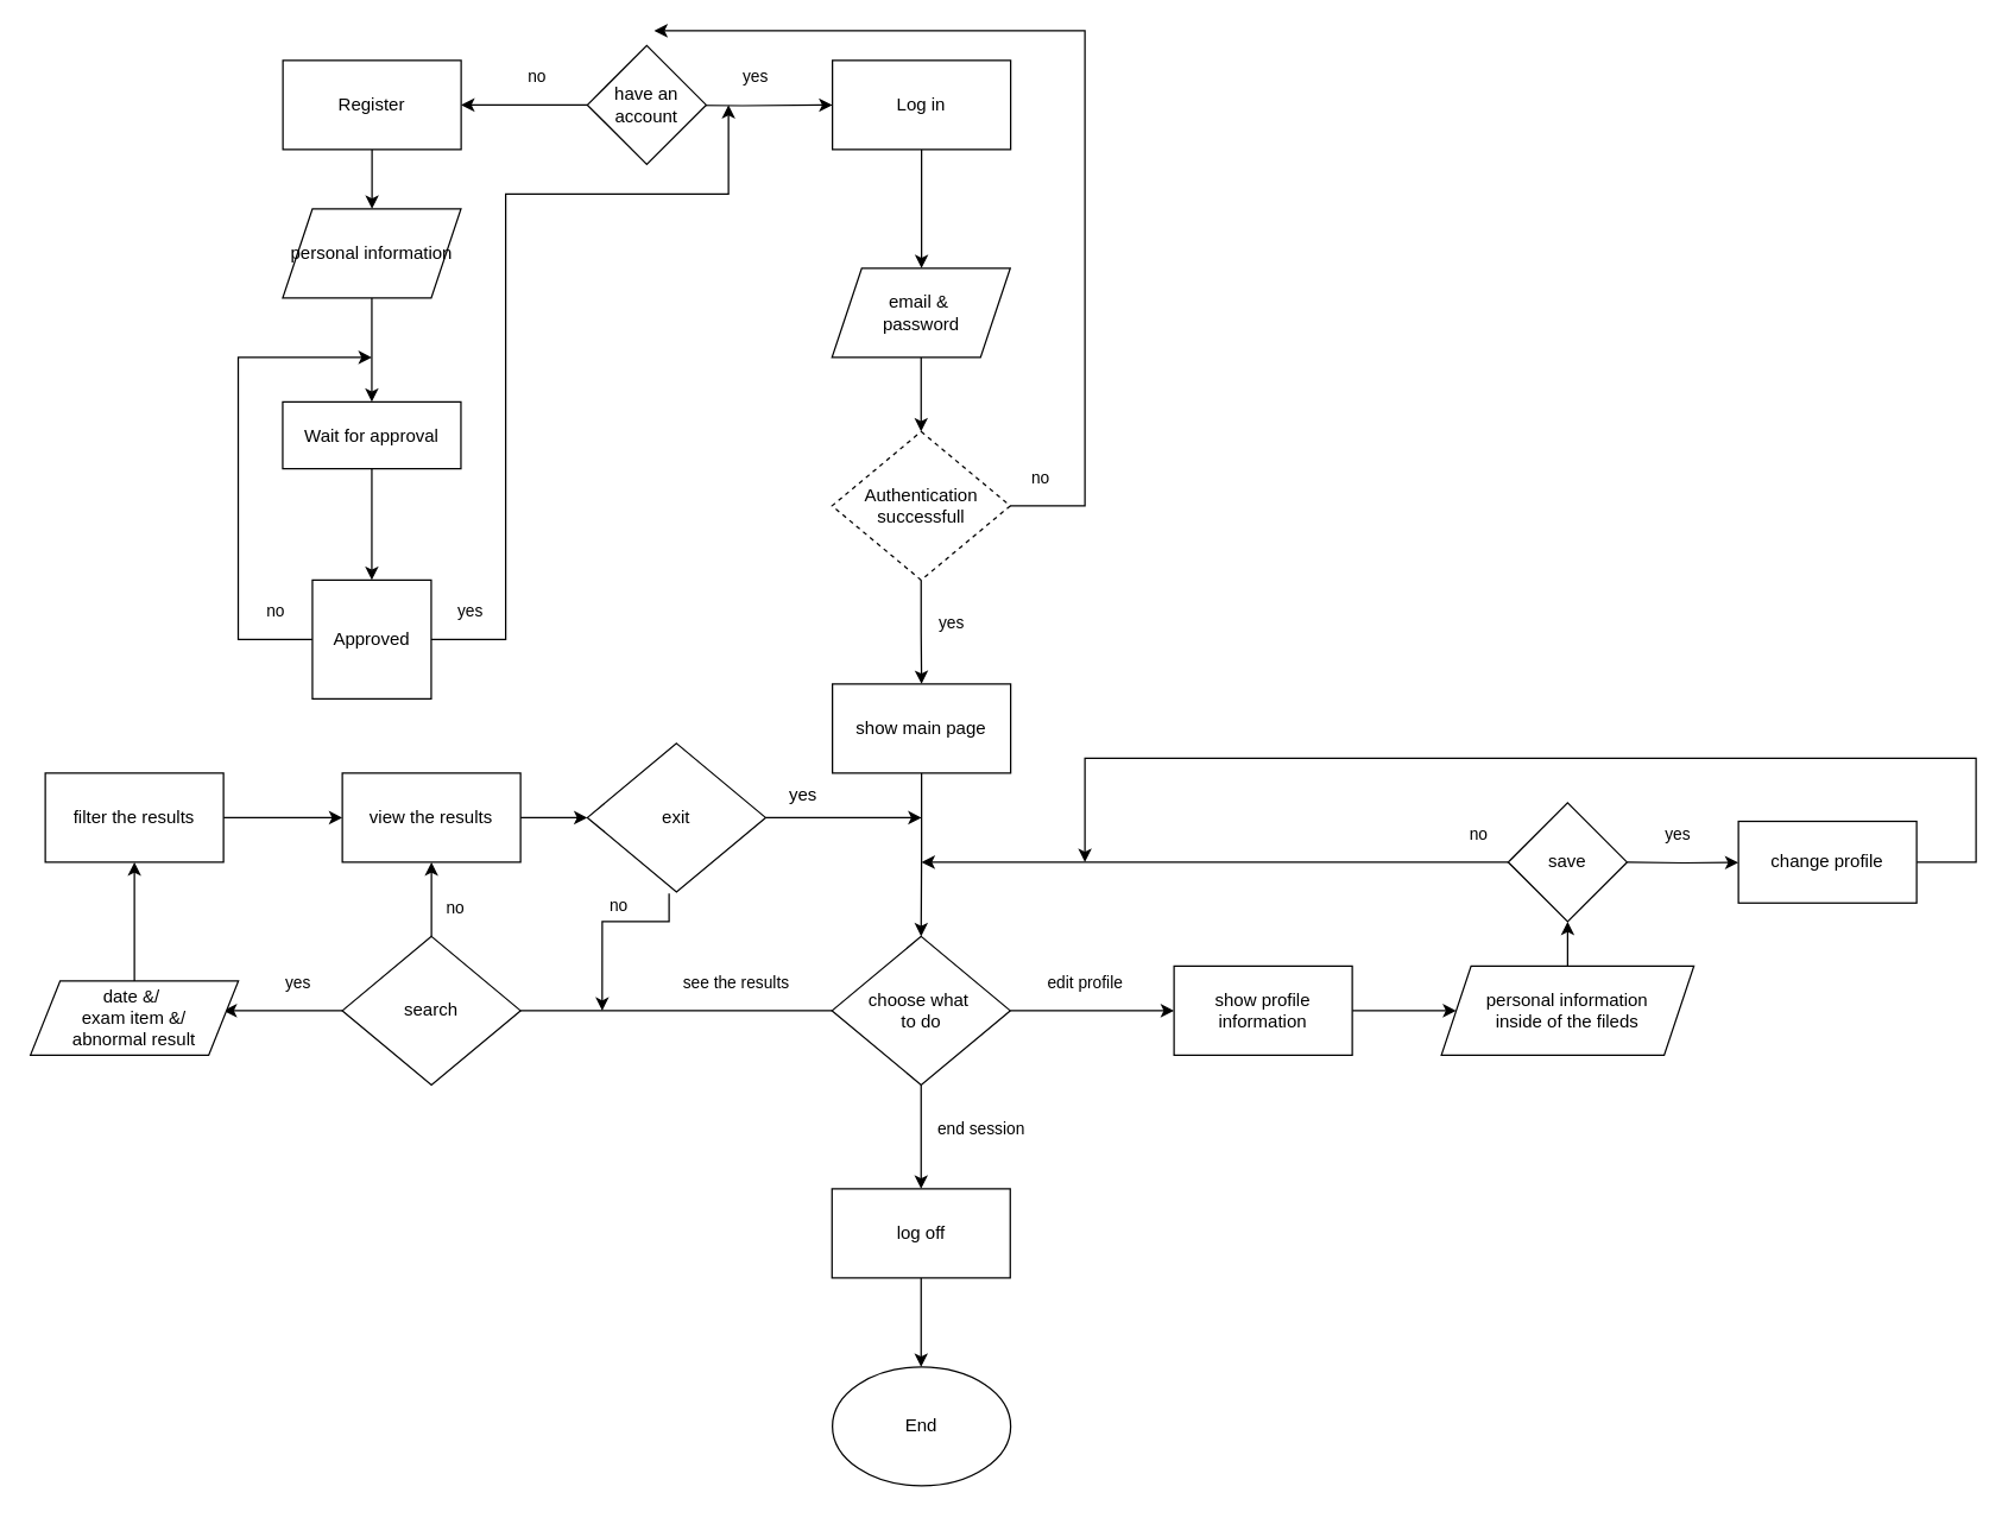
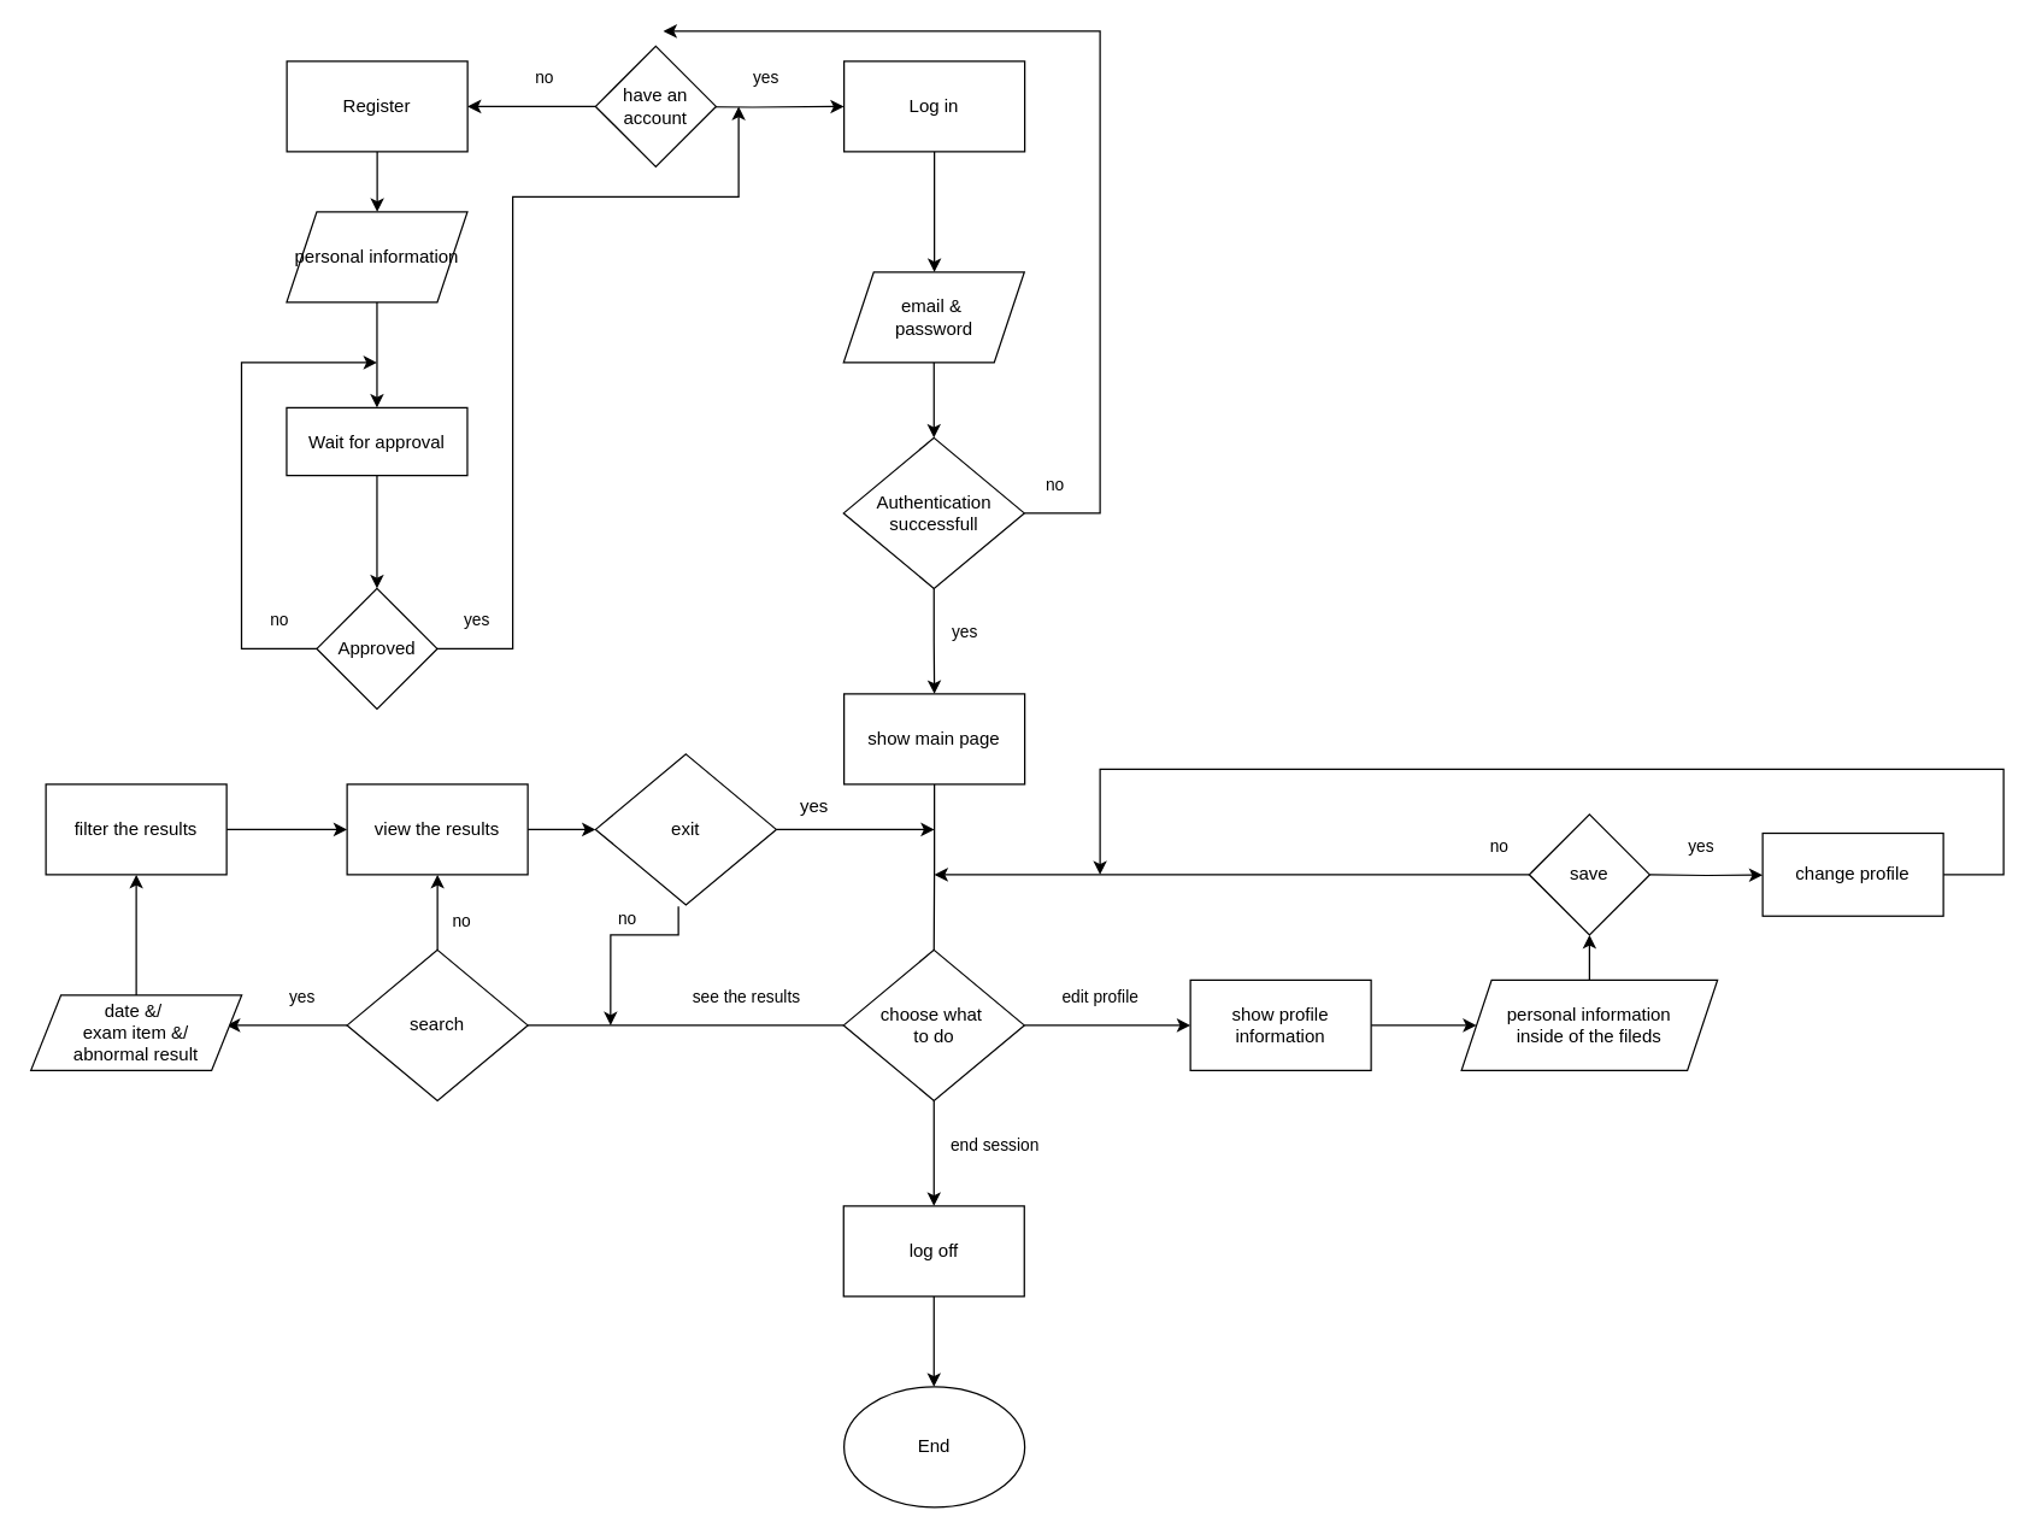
  <mxCell id="0" />
  <mxCell id="1" parent="0" />
  <mxCell id="2" style="edgeStyle=orthogonalEdgeStyle;rounded=0;orthogonalLoop=1;jettySize=auto;html=1;" parent="1" source="3" edge="1"><mxGeometry relative="1" as="geometry"><mxPoint x="250" y="140" as="targetPoint" /></mxGeometry></mxCell>
  <mxCell id="3" value="Register" style="rounded=0;whiteSpace=wrap;html=1;" parent="1" vertex="1"><mxGeometry x="190" y="40" width="120" height="60" as="geometry" /></mxCell>
  <mxCell id="4" value="End" style="ellipse;whiteSpace=wrap;html=1;" parent="1" vertex="1"><mxGeometry x="560" y="920" width="120" height="80" as="geometry" /></mxCell>
  <mxCell id="5" style="edgeStyle=orthogonalEdgeStyle;rounded=0;orthogonalLoop=1;jettySize=auto;html=1;" parent="1" source="9" edge="1"><mxGeometry relative="1" as="geometry"><mxPoint x="310" y="70" as="targetPoint" /></mxGeometry></mxCell>
  <mxCell id="6" value="no" style="edgeLabel;html=1;align=center;verticalAlign=middle;resizable=0;points=[];" parent="5" vertex="1" connectable="0"><mxGeometry x="-0.275" y="-1" relative="1" as="geometry"><mxPoint x="-4" y="-19" as="offset" /></mxGeometry></mxCell>
  <mxCell id="7" style="edgeStyle=orthogonalEdgeStyle;rounded=0;orthogonalLoop=1;jettySize=auto;html=1;entryX=0;entryY=0.5;entryDx=0;entryDy=0;" parent="1" target="11" edge="1"><mxGeometry relative="1" as="geometry"><mxPoint x="502.5" y="130" as="targetPoint" /><mxPoint x="437.5" y="70" as="sourcePoint" /><Array as="points" /></mxGeometry></mxCell>
  <mxCell id="8" value="yes" style="edgeLabel;html=1;align=center;verticalAlign=middle;resizable=0;points=[];" parent="7" vertex="1" connectable="0"><mxGeometry x="-0.587" y="-3" relative="1" as="geometry"><mxPoint x="45" y="-23" as="offset" /></mxGeometry></mxCell>
  <mxCell id="9" value="have an account" style="rhombus;whiteSpace=wrap;html=1;" parent="1" vertex="1"><mxGeometry x="395" y="30" width="80" height="80" as="geometry" /></mxCell>
  <mxCell id="10" style="edgeStyle=orthogonalEdgeStyle;rounded=0;orthogonalLoop=1;jettySize=auto;html=1;" parent="1" source="11" edge="1"><mxGeometry relative="1" as="geometry"><mxPoint x="620" y="180" as="targetPoint" /></mxGeometry></mxCell>
  <mxCell id="11" value="Log in" style="rounded=0;whiteSpace=wrap;html=1;" parent="1" vertex="1"><mxGeometry x="560" y="40" width="120" height="60" as="geometry" /></mxCell>
  <mxCell id="12" style="edgeStyle=orthogonalEdgeStyle;rounded=0;orthogonalLoop=1;jettySize=auto;html=1;" parent="1" source="14" edge="1"><mxGeometry relative="1" as="geometry"><mxPoint x="249.86" y="240" as="targetPoint" /><Array as="points"><mxPoint x="159.86" y="430" /><mxPoint x="159.86" y="240" /></Array></mxGeometry></mxCell>
  <mxCell id="13" value="no" style="edgeLabel;html=1;align=center;verticalAlign=middle;resizable=0;points=[];" parent="12" vertex="1" connectable="0"><mxGeometry x="-0.849" y="1" relative="1" as="geometry"><mxPoint y="-21" as="offset" /></mxGeometry></mxCell>
- <mxCell id="14" value="Approved" style="whiteSpace=wrap;html=1;rounded=0;" parent="1" vertex="1"><mxGeometry x="209.86" y="390" width="80" height="80" as="geometry" /></mxCell>
+ <mxCell id="14" value="Approved" style="rhombus;whiteSpace=wrap;html=1;" parent="1" vertex="1"><mxGeometry x="209.86" y="390" width="80" height="80" as="geometry" /></mxCell>
  <mxCell id="15" style="edgeStyle=orthogonalEdgeStyle;rounded=0;orthogonalLoop=1;jettySize=auto;html=1;entryX=0.5;entryY=0;entryDx=0;entryDy=0;" parent="1" source="16" target="14" edge="1"><mxGeometry relative="1" as="geometry" /></mxCell>
  <mxCell id="16" value="Wait for approval" style="rounded=0;whiteSpace=wrap;html=1;" parent="1" vertex="1"><mxGeometry x="189.86" y="270" width="120" height="45" as="geometry" /></mxCell>
  <mxCell id="17" style="edgeStyle=orthogonalEdgeStyle;rounded=0;orthogonalLoop=1;jettySize=auto;html=1;exitX=1;exitY=0.5;exitDx=0;exitDy=0;" parent="1" source="14" edge="1"><mxGeometry relative="1" as="geometry"><mxPoint x="490" y="70" as="targetPoint" /><Array as="points"><mxPoint x="340" y="430" /><mxPoint x="340" y="130" /><mxPoint x="490" y="130" /></Array></mxGeometry></mxCell>
  <mxCell id="18" value="yes" style="edgeLabel;html=1;align=center;verticalAlign=middle;resizable=0;points=[];" parent="17" vertex="1" connectable="0"><mxGeometry x="-0.905" y="2" relative="1" as="geometry"><mxPoint x="-1" y="-18" as="offset" /></mxGeometry></mxCell>
  <mxCell id="19" style="edgeStyle=orthogonalEdgeStyle;rounded=0;orthogonalLoop=1;jettySize=auto;html=1;exitX=1;exitY=0.5;exitDx=0;exitDy=0;" parent="1" source="23" edge="1"><mxGeometry relative="1" as="geometry"><mxPoint x="440" y="20" as="targetPoint" /><mxPoint x="559.71" y="350" as="sourcePoint" /><Array as="points"><mxPoint x="730" y="340" /><mxPoint x="730" y="20" /></Array></mxGeometry></mxCell>
  <mxCell id="20" value="no" style="edgeLabel;html=1;align=center;verticalAlign=middle;resizable=0;points=[];" parent="19" vertex="1" connectable="0"><mxGeometry x="-0.896" y="3" relative="1" as="geometry"><mxPoint x="-14" y="-17" as="offset" /></mxGeometry></mxCell>
  <mxCell id="21" style="edgeStyle=orthogonalEdgeStyle;rounded=0;orthogonalLoop=1;jettySize=auto;html=1;" parent="1" source="23" edge="1"><mxGeometry relative="1" as="geometry"><mxPoint x="620" y="460" as="targetPoint" /></mxGeometry></mxCell>
  <mxCell id="22" value="yes" style="edgeLabel;html=1;align=center;verticalAlign=middle;resizable=0;points=[];" parent="21" vertex="1" connectable="0"><mxGeometry x="-0.23" y="2" relative="1" as="geometry"><mxPoint x="18" y="2" as="offset" /></mxGeometry></mxCell>
- <mxCell id="23" value="&lt;div&gt;Authentication&lt;/div&gt;&lt;div&gt;successfull&lt;br&gt;&lt;/div&gt;" style="rhombus;whiteSpace=wrap;html=1;dashed=1;" parent="1" vertex="1"><mxGeometry x="559.71" y="290" width="120" height="100" as="geometry" /></mxCell>
- <mxCell id="24" value="" style="edgeStyle=orthogonalEdgeStyle;rounded=0;orthogonalLoop=1;jettySize=auto;html=1;exitX=0.5;exitY=1;exitDx=0;exitDy=0;" parent="1" source="25" target="35" edge="1"><mxGeometry relative="1" as="geometry"><mxPoint x="620.059" y="590" as="sourcePoint" /></mxGeometry></mxCell>
+ <mxCell id="23" value="&lt;div&gt;Authentication&lt;/div&gt;&lt;div&gt;successfull&lt;br&gt;&lt;/div&gt;" style="rhombus;whiteSpace=wrap;html=1;" parent="1" vertex="1"><mxGeometry x="559.71" y="290" width="120" height="100" as="geometry" /></mxCell>
+ <mxCell id="24" value="" style="edgeStyle=orthogonalEdgeStyle;rounded=0;orthogonalLoop=1;jettySize=auto;html=1;exitX=0.5;exitY=1;exitDx=0;exitDy=0;endArrow=none;" parent="1" source="25" target="35" edge="1"><mxGeometry relative="1" as="geometry"><mxPoint x="620.059" y="590" as="sourcePoint" /></mxGeometry></mxCell>
  <mxCell id="25" value="show main page" style="rounded=0;whiteSpace=wrap;html=1;" parent="1" vertex="1"><mxGeometry x="560" y="460" width="120" height="60" as="geometry" /></mxCell>
  <mxCell id="26" style="edgeStyle=orthogonalEdgeStyle;rounded=0;orthogonalLoop=1;jettySize=auto;html=1;entryX=0.5;entryY=0;entryDx=0;entryDy=0;" parent="1" source="27" target="23" edge="1"><mxGeometry relative="1" as="geometry" /></mxCell>
  <mxCell id="27" value="&lt;div&gt;email &amp;amp;&amp;nbsp;&lt;/div&gt;&lt;div&gt;password&lt;/div&gt;" style="shape=parallelogram;perimeter=parallelogramPerimeter;whiteSpace=wrap;html=1;fixedSize=1;" parent="1" vertex="1"><mxGeometry x="559.71" y="180" width="120" height="60" as="geometry" /></mxCell>
  <mxCell id="28" style="edgeStyle=orthogonalEdgeStyle;rounded=0;orthogonalLoop=1;jettySize=auto;html=1;entryX=0.5;entryY=0;entryDx=0;entryDy=0;" parent="1" source="29" target="16" edge="1"><mxGeometry relative="1" as="geometry" /></mxCell>
  <mxCell id="29" value="personal information" style="shape=parallelogram;perimeter=parallelogramPerimeter;whiteSpace=wrap;html=1;fixedSize=1;" parent="1" vertex="1"><mxGeometry x="189.86" y="140" width="120" height="60" as="geometry" /></mxCell>
  <mxCell id="30" style="edgeStyle=orthogonalEdgeStyle;rounded=0;orthogonalLoop=1;jettySize=auto;html=1;entryX=1;entryY=0.5;entryDx=0;entryDy=0;endArrow=none;" parent="1" source="35" target="54" edge="1"><mxGeometry relative="1" as="geometry"><mxPoint x="420" y="680" as="targetPoint" /></mxGeometry></mxCell>
  <mxCell id="31" value="see the results" style="edgeLabel;html=1;align=center;verticalAlign=middle;resizable=0;points=[];" parent="30" vertex="1" connectable="0"><mxGeometry x="0.027" relative="1" as="geometry"><mxPoint x="43" y="-20" as="offset" /></mxGeometry></mxCell>
  <mxCell id="32" style="edgeStyle=orthogonalEdgeStyle;rounded=0;orthogonalLoop=1;jettySize=auto;html=1;" parent="1" source="35" edge="1"><mxGeometry relative="1" as="geometry"><mxPoint x="790" y="680" as="targetPoint" /></mxGeometry></mxCell>
  <mxCell id="33" style="edgeStyle=orthogonalEdgeStyle;rounded=0;orthogonalLoop=1;jettySize=auto;html=1;" parent="1" source="35" edge="1"><mxGeometry relative="1" as="geometry"><mxPoint x="619.71" y="800" as="targetPoint" /></mxGeometry></mxCell>
  <mxCell id="34" value="end session" style="edgeLabel;html=1;align=center;verticalAlign=middle;resizable=0;points=[];" parent="33" vertex="1" connectable="0"><mxGeometry x="-0.319" y="1" relative="1" as="geometry"><mxPoint x="39" y="6" as="offset" /></mxGeometry></mxCell>
  <mxCell id="35" value="&lt;div&gt;choose what&amp;nbsp;&lt;/div&gt;&lt;div&gt;to do&lt;/div&gt;" style="rhombus;whiteSpace=wrap;html=1;" parent="1" vertex="1"><mxGeometry x="559.71" y="630" width="120" height="100" as="geometry" /></mxCell>
  <mxCell id="36" value="edit profile" style="edgeLabel;html=1;align=center;verticalAlign=middle;resizable=0;points=[];" parent="1" vertex="1" connectable="0"><mxGeometry x="729.999" y="660" as="geometry" /></mxCell>
  <mxCell id="37" style="edgeStyle=orthogonalEdgeStyle;rounded=0;orthogonalLoop=1;jettySize=auto;html=1;" parent="1" source="38" edge="1"><mxGeometry relative="1" as="geometry"><mxPoint x="619.71" y="920" as="targetPoint" /></mxGeometry></mxCell>
  <mxCell id="38" value="log off" style="rounded=0;whiteSpace=wrap;html=1;" parent="1" vertex="1"><mxGeometry x="559.71" y="800" width="120" height="60" as="geometry" /></mxCell>
  <mxCell id="39" style="edgeStyle=orthogonalEdgeStyle;rounded=0;orthogonalLoop=1;jettySize=auto;html=1;" parent="1" source="40" edge="1"><mxGeometry relative="1" as="geometry"><mxPoint x="980" y="680" as="targetPoint" /></mxGeometry></mxCell>
  <mxCell id="40" value="show profile information" style="rounded=0;whiteSpace=wrap;html=1;" parent="1" vertex="1"><mxGeometry x="790" y="650" width="120" height="60" as="geometry" /></mxCell>
  <mxCell id="41" style="edgeStyle=orthogonalEdgeStyle;rounded=0;orthogonalLoop=1;jettySize=auto;html=1;entryX=0.5;entryY=1;entryDx=0;entryDy=0;" parent="1" source="42" edge="1"><mxGeometry relative="1" as="geometry"><mxPoint x="1055" y="620" as="targetPoint" /></mxGeometry></mxCell>
  <mxCell id="42" value="&lt;div&gt;personal information &lt;br&gt;&lt;/div&gt;&lt;div&gt;inside of the fileds&lt;br&gt;&lt;/div&gt;" style="shape=parallelogram;perimeter=parallelogramPerimeter;whiteSpace=wrap;html=1;fixedSize=1;" parent="1" vertex="1"><mxGeometry x="970" y="650" width="170" height="60" as="geometry" /></mxCell>
  <mxCell id="43" style="edgeStyle=orthogonalEdgeStyle;rounded=0;orthogonalLoop=1;jettySize=auto;html=1;" parent="1" edge="1"><mxGeometry relative="1" as="geometry"><mxPoint x="620" y="580" as="targetPoint" /><mxPoint x="1015" y="580" as="sourcePoint" /></mxGeometry></mxCell>
  <mxCell id="44" value="no" style="edgeLabel;html=1;align=center;verticalAlign=middle;resizable=0;points=[];" parent="43" vertex="1" connectable="0"><mxGeometry x="-0.738" y="-3" relative="1" as="geometry"><mxPoint x="31" y="-17" as="offset" /></mxGeometry></mxCell>
  <mxCell id="45" style="edgeStyle=orthogonalEdgeStyle;rounded=0;orthogonalLoop=1;jettySize=auto;html=1;exitX=1;exitY=0.5;exitDx=0;exitDy=0;" parent="1" edge="1"><mxGeometry relative="1" as="geometry"><mxPoint x="1170" y="580.207" as="targetPoint" /><mxPoint x="1095" y="580" as="sourcePoint" /></mxGeometry></mxCell>
  <mxCell id="46" value="yes " style="edgeLabel;html=1;align=center;verticalAlign=middle;resizable=0;points=[];" parent="45" vertex="1" connectable="0"><mxGeometry x="-0.104" relative="1" as="geometry"><mxPoint y="-20" as="offset" /></mxGeometry></mxCell>
  <mxCell id="47" value="save" style="rhombus;whiteSpace=wrap;html=1;" parent="1" vertex="1"><mxGeometry x="1015" y="540" width="80" height="80" as="geometry" /></mxCell>
  <mxCell id="48" value="" style="edgeStyle=orthogonalEdgeStyle;rounded=0;orthogonalLoop=1;jettySize=auto;html=1;exitX=1;exitY=0.5;exitDx=0;exitDy=0;" parent="1" source="49" edge="1"><mxGeometry relative="1" as="geometry"><mxPoint x="730" y="580" as="targetPoint" /><Array as="points"><mxPoint x="1330" y="580" /><mxPoint x="1330" y="510" /><mxPoint x="730" y="510" /></Array></mxGeometry></mxCell>
  <mxCell id="49" value="change profile" style="rounded=0;whiteSpace=wrap;html=1;" parent="1" vertex="1"><mxGeometry x="1170" y="552.5" width="120" height="55" as="geometry" /></mxCell>
  <mxCell id="50" style="edgeStyle=orthogonalEdgeStyle;rounded=0;orthogonalLoop=1;jettySize=auto;html=1;" parent="1" source="54" edge="1"><mxGeometry relative="1" as="geometry"><mxPoint x="150" y="680" as="targetPoint" /></mxGeometry></mxCell>
  <mxCell id="51" value="yes" style="edgeLabel;html=1;align=center;verticalAlign=middle;resizable=0;points=[];" parent="50" vertex="1" connectable="0"><mxGeometry x="0.161" y="2" relative="1" as="geometry"><mxPoint x="16" y="-22" as="offset" /></mxGeometry></mxCell>
  <mxCell id="52" style="edgeStyle=orthogonalEdgeStyle;rounded=0;orthogonalLoop=1;jettySize=auto;html=1;entryX=0.5;entryY=1;entryDx=0;entryDy=0;" parent="1" source="54" target="56" edge="1"><mxGeometry relative="1" as="geometry" /></mxCell>
  <mxCell id="53" value="no" style="edgeLabel;html=1;align=center;verticalAlign=middle;resizable=0;points=[];" parent="52" vertex="1" connectable="0"><mxGeometry x="-0.2" y="-2" relative="1" as="geometry"><mxPoint x="13" as="offset" /></mxGeometry></mxCell>
  <mxCell id="54" value="search" style="rhombus;whiteSpace=wrap;html=1;" parent="1" vertex="1"><mxGeometry x="230" y="630" width="120" height="100" as="geometry" /></mxCell>
  <mxCell id="55" style="edgeStyle=orthogonalEdgeStyle;rounded=0;orthogonalLoop=1;jettySize=auto;html=1;" parent="1" source="56" target="64" edge="1"><mxGeometry relative="1" as="geometry" /></mxCell>
  <mxCell id="56" value="view the results" style="rounded=0;whiteSpace=wrap;html=1;" parent="1" vertex="1"><mxGeometry x="230" y="520" width="120" height="60" as="geometry" /></mxCell>
  <mxCell id="57" style="edgeStyle=orthogonalEdgeStyle;rounded=0;orthogonalLoop=1;jettySize=auto;html=1;entryX=0.5;entryY=1;entryDx=0;entryDy=0;" parent="1" source="58" target="60" edge="1"><mxGeometry relative="1" as="geometry" /></mxCell>
  <mxCell id="58" value="&lt;div&gt;date &amp;amp;/&amp;nbsp;&lt;/div&gt;&lt;div&gt;exam item &amp;amp;/&lt;/div&gt;&lt;div&gt;abnormal result&lt;br&gt;&lt;/div&gt;" style="shape=parallelogram;perimeter=parallelogramPerimeter;whiteSpace=wrap;html=1;fixedSize=1;" parent="1" vertex="1"><mxGeometry x="20" y="660" width="140" height="50" as="geometry" /></mxCell>
  <mxCell id="59" style="edgeStyle=orthogonalEdgeStyle;rounded=0;orthogonalLoop=1;jettySize=auto;html=1;entryX=0;entryY=0.5;entryDx=0;entryDy=0;" parent="1" source="60" target="56" edge="1"><mxGeometry relative="1" as="geometry" /></mxCell>
  <mxCell id="60" value="filter the results" style="rounded=0;whiteSpace=wrap;html=1;" parent="1" vertex="1"><mxGeometry x="30" y="520" width="120" height="60" as="geometry" /></mxCell>
  <mxCell id="61" style="edgeStyle=orthogonalEdgeStyle;rounded=0;orthogonalLoop=1;jettySize=auto;html=1;" parent="1" source="64" edge="1"><mxGeometry relative="1" as="geometry"><mxPoint x="620" y="550" as="targetPoint" /></mxGeometry></mxCell>
  <mxCell id="62" style="edgeStyle=orthogonalEdgeStyle;rounded=0;orthogonalLoop=1;jettySize=auto;html=1;" parent="1" edge="1"><mxGeometry relative="1" as="geometry"><mxPoint x="404.97" y="680.02" as="targetPoint" /><mxPoint x="450" y="601" as="sourcePoint" /><Array as="points"><mxPoint x="450" y="620" /><mxPoint x="405" y="620" /></Array></mxGeometry></mxCell>
  <mxCell id="63" value="no" style="edgeLabel;html=1;align=center;verticalAlign=middle;resizable=0;points=[];" parent="62" vertex="1" connectable="0"><mxGeometry x="-0.124" y="-1" relative="1" as="geometry"><mxPoint y="-11" as="offset" /></mxGeometry></mxCell>
  <mxCell id="64" value="exit" style="rhombus;whiteSpace=wrap;html=1;" parent="1" vertex="1"><mxGeometry x="395" y="500" width="120" height="100" as="geometry" /></mxCell>
  <mxCell id="65" value="yes" style="text;html=1;align=center;verticalAlign=middle;resizable=0;points=[];autosize=1;strokeColor=none;fillColor=none;" parent="1" vertex="1"><mxGeometry x="520" y="520" width="40" height="30" as="geometry" /></mxCell>
